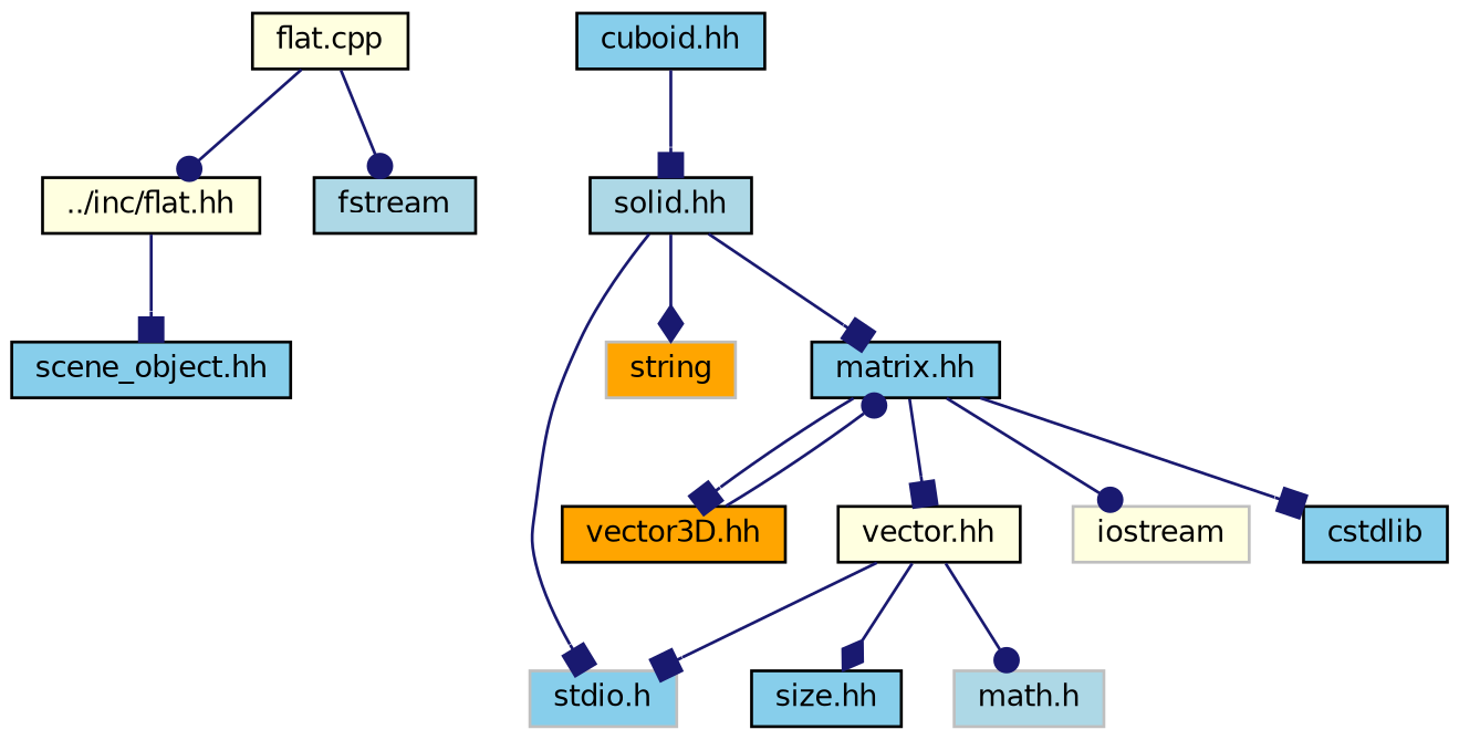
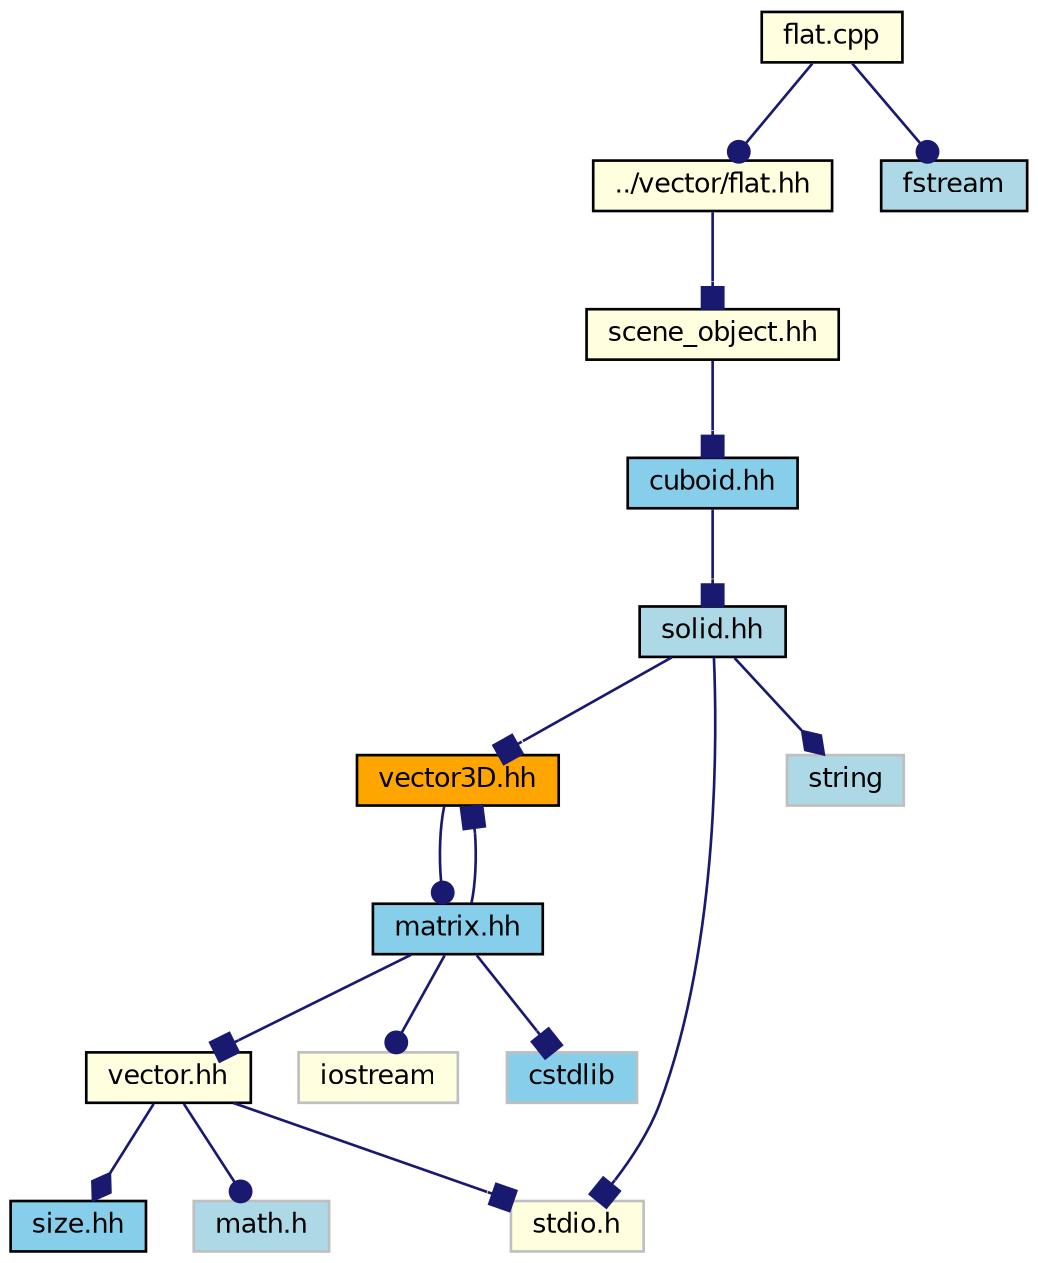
  digraph {
    node [color=black fillcolor=skyblue fontname=Helvetica fontsize=10 shape=record style=filled]
    edge [arrowhead=box color=midnightblue fontname=Helvetica fontsize=10 labelfontname=Helvetica labelfontsize=10 style=solid]
    n1 [fillcolor=lightyellow fontcolor=black height=0.2 label="flat.cpp" width=0.4]
-   n2 [fillcolor=lightyellow height=0.2 label="../inc/flat.hh" width=0.4]
+   n2 [fillcolor=lightyellow height=0.2 label="../vector/flat.hh" width=0.4]
    n3 [fillcolor=lightblue height=0.2 label=fstream width=0.4]
-   n4 [height=0.2 label="scene_object.hh" width=0.4]
+   n4 [fillcolor=lightyellow height=0.2 label="scene_object.hh" width=0.4]
    n5 [height=0.2 label="cuboid.hh" width=0.4]
    n6 [fillcolor=lightblue height=0.2 label="solid.hh" width=0.4]
    n7 [fillcolor=orange height=0.2 label="vector3D.hh" width=0.4]
-   n8 [color=grey75 height=0.2 label="stdio.h" width=0.4]
-   n9 [color=grey75 fillcolor=orange height=0.2 label=string width=0.4]
+   n8 [color=grey75 fillcolor=lightyellow height=0.2 label="stdio.h" width=0.4]
+   n9 [color=grey75 fillcolor=lightblue height=0.2 label=string width=0.4]
    n10 [height=0.2 label="matrix.hh" width=0.4]
    n11 [fillcolor=lightyellow height=0.2 label="vector.hh" width=0.4]
    n12 [color=grey75 fillcolor=lightyellow height=0.2 label=iostream width=0.4]
-   n13 [height=0.2 label=cstdlib width=0.4]
+   n13 [color=grey75 height=0.2 label=cstdlib width=0.4]
    n14 [height=0.2 label="size.hh" width=0.4]
    n15 [color=grey75 fillcolor=lightblue height=0.2 label="math.h" width=0.4]
    n1 -> n2 [arrowhead=dot]
    n1 -> n3 [arrowhead=dot]
    n2 -> n4
+   n4 -> n5
    n5 -> n6
-   n6 -> n10
+   n6 -> n7
    n6 -> n8
    n6 -> n9 [arrowhead=diamond]
    n7 -> n10 [arrowhead=dot]
    n10 -> n7
    n10 -> n11
    n10 -> n12 [arrowhead=dot]
    n10 -> n13
    n11 -> n8
    n11 -> n14 [arrowhead=diamond]
    n11 -> n15 [arrowhead=dot]
  }
